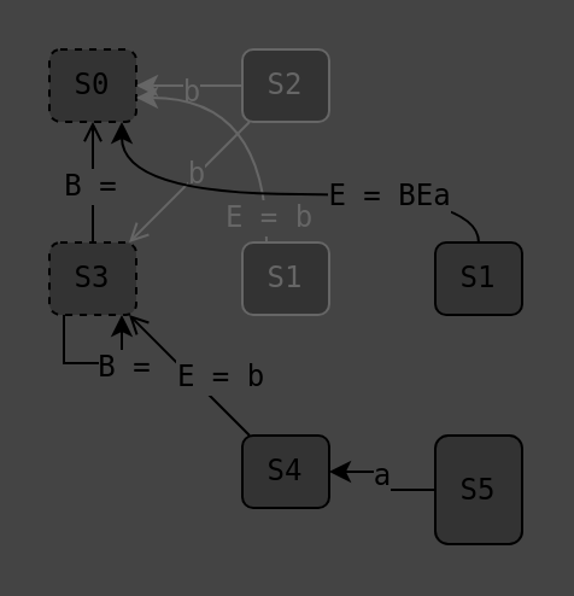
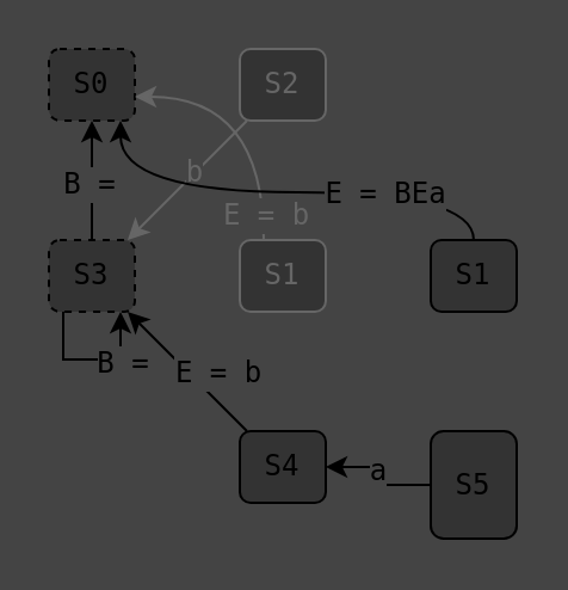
  <mxCell id="0" />
  <mxCell id="1" parent="0" />
  <mxCell id="2" value="&lt;div style=&quot;&quot;&gt;S0&lt;/div&gt;" style="rounded=1;whiteSpace=wrap;html=1;fontFamily=monospace;align=center;spacing=7;verticalAlign=middle;spacingTop=0;fillColor=#333333;dashed=1;" parent="1" vertex="1"><mxGeometry x="20" y="20" width="36" height="30" as="geometry" /></mxCell>
- <mxCell id="3" style="edgeStyle=orthogonalEdgeStyle;rounded=0;orthogonalLoop=1;jettySize=auto;html=1;fontFamily=monospace;fontSize=12;fontColor=default;labelBackgroundColor=#444444;resizable=0;endArrow=open;" parent="1" source="5" target="2" edge="1"><mxGeometry relative="1" as="geometry" /></mxCell>
+ <mxCell id="3" style="edgeStyle=orthogonalEdgeStyle;rounded=0;orthogonalLoop=1;jettySize=auto;html=1;fontFamily=monospace;fontSize=12;fontColor=default;labelBackgroundColor=#444444;resizable=0;" parent="1" source="5" target="2" edge="1"><mxGeometry relative="1" as="geometry" /></mxCell>
  <mxCell id="4" value="B =" style="edgeLabel;html=1;align=center;verticalAlign=middle;resizable=0;points=[];rounded=0;strokeColor=default;spacing=10;fontFamily=monospace;fontSize=12;fontColor=default;labelBackgroundColor=#444444;fillColor=default;gradientColor=none;" parent="3" vertex="1" connectable="0"><mxGeometry x="-0.136" y="2" relative="1" as="geometry"><mxPoint y="-2" as="offset" /></mxGeometry></mxCell>
  <mxCell id="5" value="&lt;div style=&quot;&quot;&gt;S3&lt;/div&gt;" style="rounded=1;whiteSpace=wrap;html=1;fontFamily=monospace;align=center;spacing=7;verticalAlign=middle;spacingTop=0;fillColor=#333333;strokeColor=default;fontSize=12;fontColor=default;dashed=1;" parent="1" vertex="1"><mxGeometry x="20" y="100" width="36" height="30" as="geometry" /></mxCell>
  <mxCell id="6" style="edgeStyle=orthogonalEdgeStyle;rounded=0;orthogonalLoop=1;jettySize=auto;html=1;elbow=horizontal;" parent="1" source="5" target="5" edge="1"><mxGeometry relative="1" as="geometry"><Array as="points"><mxPoint x="50" y="150" /></Array></mxGeometry></mxCell>
  <mxCell id="7" value="B =" style="edgeLabel;html=1;align=center;verticalAlign=middle;resizable=0;points=[];rounded=0;strokeColor=default;spacingTop=0;spacing=10;fontFamily=monospace;fontSize=12;fontColor=default;fillColor=default;labelBackgroundColor=#444444;gradientColor=none;" parent="6" vertex="1" connectable="0"><mxGeometry x="0.316" y="-1" relative="1" as="geometry"><mxPoint x="2" as="offset" /></mxGeometry></mxCell>
- <mxCell id="8" style="edgeStyle=orthogonalEdgeStyle;rounded=0;orthogonalLoop=1;jettySize=auto;html=1;fontFamily=monospace;fontSize=12;fontColor=#666666;labelBackgroundColor=#444444;resizable=0;strokeColor=#666666;" parent="1" source="10" target="2" edge="1"><mxGeometry relative="1" as="geometry" /></mxCell>
- <mxCell id="9" value="b" style="edgeLabel;html=1;align=center;verticalAlign=middle;resizable=0;points=[];rounded=0;strokeColor=default;spacing=10;fontFamily=monospace;fontSize=12;fontColor=#666666;labelBackgroundColor=#444444;fillColor=default;gradientColor=none;" parent="8" vertex="1" connectable="0"><mxGeometry x="-0.014" y="2" relative="1" as="geometry"><mxPoint as="offset" /></mxGeometry></mxCell>
  <mxCell id="10" value="&lt;div style=&quot;&quot;&gt;S2&lt;/div&gt;" style="rounded=1;whiteSpace=wrap;html=1;fontFamily=monospace;align=center;spacing=7;verticalAlign=middle;spacingTop=0;fillColor=#333333;strokeColor=#666666;fontColor=#666666;" parent="1" vertex="1"><mxGeometry x="100" y="20" width="36" height="30" as="geometry" /></mxCell>
  <mxCell id="11" value="&lt;div style=&quot;&quot;&gt;S1&lt;/div&gt;" style="rounded=1;whiteSpace=wrap;html=1;fontFamily=monospace;align=center;spacing=7;verticalAlign=middle;spacingTop=0;fillColor=#333333;fontColor=#666666;strokeColor=#666666;" parent="1" vertex="1"><mxGeometry x="100" y="100" width="36" height="30" as="geometry" /></mxCell>
- <mxCell id="12" style="rounded=0;orthogonalLoop=1;jettySize=auto;html=1;fontFamily=monospace;fontSize=12;fontColor=#666666;labelBackgroundColor=#444444;resizable=0;strokeColor=#666666;endArrow=open;" parent="1" source="10" target="5" edge="1"><mxGeometry relative="1" as="geometry"><mxPoint x="113" y="60" as="sourcePoint" /><mxPoint x="63" y="110" as="targetPoint" /></mxGeometry></mxCell>
+ <mxCell id="12" style="rounded=0;orthogonalLoop=1;jettySize=auto;html=1;fontFamily=monospace;fontSize=12;fontColor=#666666;labelBackgroundColor=#444444;resizable=0;strokeColor=#666666;" parent="1" source="10" target="5" edge="1"><mxGeometry relative="1" as="geometry"><mxPoint x="113" y="60" as="sourcePoint" /><mxPoint x="63" y="110" as="targetPoint" /></mxGeometry></mxCell>
  <mxCell id="13" value="b" style="edgeLabel;html=1;align=center;verticalAlign=middle;resizable=0;points=[];rounded=0;strokeColor=default;spacing=10;fontFamily=monospace;fontSize=12;fontColor=#666666;labelBackgroundColor=#444444;fillColor=default;gradientColor=none;" parent="12" vertex="1" connectable="0"><mxGeometry x="-0.374" y="-10" relative="1" as="geometry"><mxPoint y="13" as="offset" /></mxGeometry></mxCell>
- <mxCell id="14" style="rounded=0;orthogonalLoop=1;jettySize=auto;html=1;fontFamily=monospace;fontSize=12;fontColor=default;labelBackgroundColor=#444444;resizable=0;endArrow=open;" parent="1" source="16" target="5" edge="1"><mxGeometry relative="1" as="geometry" /></mxCell>
+ <mxCell id="14" style="rounded=0;orthogonalLoop=1;jettySize=auto;html=1;fontFamily=monospace;fontSize=12;fontColor=default;labelBackgroundColor=#444444;resizable=0;" parent="1" source="16" target="5" edge="1"><mxGeometry relative="1" as="geometry" /></mxCell>
  <mxCell id="15" value="E = b" style="edgeLabel;html=1;align=center;verticalAlign=middle;resizable=0;points=[];rounded=0;strokeColor=default;spacing=10;fontFamily=monospace;fontSize=12;fontColor=default;labelBackgroundColor=#444444;fillColor=default;gradientColor=none;" parent="14" vertex="1" connectable="0"><mxGeometry x="-0.412" y="-3" relative="1" as="geometry"><mxPoint y="-8" as="offset" /></mxGeometry></mxCell>
  <mxCell id="16" value="&lt;div style=&quot;&quot;&gt;S4&lt;/div&gt;" style="rounded=1;whiteSpace=wrap;html=1;fontFamily=monospace;align=center;spacing=7;verticalAlign=middle;spacingTop=0;fillColor=#333333;" parent="1" vertex="1"><mxGeometry x="100" y="180" width="36" height="30" as="geometry" /></mxCell>
  <mxCell id="17" style="edgeStyle=orthogonalEdgeStyle;rounded=0;orthogonalLoop=1;jettySize=auto;html=1;fontFamily=monospace;fontSize=12;fontColor=#666666;labelBackgroundColor=#444444;resizable=0;curved=1;strokeColor=#666666;" parent="1" source="11" target="2" edge="1"><mxGeometry relative="1" as="geometry"><Array as="points"><mxPoint x="110" y="40" /></Array></mxGeometry></mxCell>
  <mxCell id="18" value="E = b" style="edgeLabel;html=1;align=center;verticalAlign=middle;resizable=0;points=[];rounded=0;strokeColor=default;spacing=10;fontFamily=monospace;fontSize=12;fontColor=#666666;labelBackgroundColor=#444444;fillColor=default;gradientColor=none;" parent="17" vertex="1" connectable="0"><mxGeometry x="-0.774" y="-1" relative="1" as="geometry"><mxPoint x="-1" y="2" as="offset" /></mxGeometry></mxCell>
  <mxCell id="19" style="edgeStyle=orthogonalEdgeStyle;rounded=0;orthogonalLoop=1;jettySize=auto;html=1;fontFamily=monospace;fontSize=12;fontColor=default;labelBackgroundColor=#444444;resizable=0;" parent="1" source="21" target="16" edge="1"><mxGeometry relative="1" as="geometry" /></mxCell>
  <mxCell id="20" value="a" style="edgeLabel;html=1;align=center;verticalAlign=middle;resizable=0;points=[];rounded=0;strokeColor=default;spacing=10;fontFamily=monospace;fontSize=12;fontColor=default;labelBackgroundColor=#444444;fillColor=default;gradientColor=none;" parent="19" vertex="1" connectable="0"><mxGeometry x="0.076" y="1" relative="1" as="geometry"><mxPoint as="offset" /></mxGeometry></mxCell>
  <mxCell id="21" value="&lt;div style=&quot;&quot;&gt;S5&lt;/div&gt;" style="rounded=1;whiteSpace=wrap;html=1;fontFamily=monospace;align=center;spacing=7;verticalAlign=middle;spacingTop=0;fillColor=#333333;" parent="1" vertex="1"><mxGeometry x="180" y="180" width="36" height="45" as="geometry" /></mxCell>
  <mxCell id="22" style="edgeStyle=orthogonalEdgeStyle;rounded=0;orthogonalLoop=1;jettySize=auto;html=1;fontFamily=monospace;fontSize=12;fontColor=default;labelBackgroundColor=#444444;resizable=0;curved=1;" parent="1" source="24" target="2" edge="1"><mxGeometry relative="1" as="geometry"><Array as="points"><mxPoint x="198" y="80" /><mxPoint x="50" y="80" /></Array></mxGeometry></mxCell>
  <mxCell id="23" value="E = BEa" style="edgeLabel;html=1;align=center;verticalAlign=middle;resizable=0;points=[];rounded=0;strokeColor=default;spacing=10;fontFamily=monospace;fontSize=12;fontColor=default;labelBackgroundColor=#444444;fillColor=default;gradientColor=none;" parent="22" vertex="1" connectable="0"><mxGeometry x="-0.067" relative="1" as="geometry"><mxPoint x="34" as="offset" /></mxGeometry></mxCell>
  <mxCell id="24" value="&lt;div style=&quot;&quot;&gt;S1&lt;/div&gt;" style="rounded=1;whiteSpace=wrap;html=1;fontFamily=monospace;align=center;spacing=7;verticalAlign=middle;spacingTop=0;fillColor=#333333;" parent="1" vertex="1"><mxGeometry x="180" y="100" width="36" height="30" as="geometry" /></mxCell>
